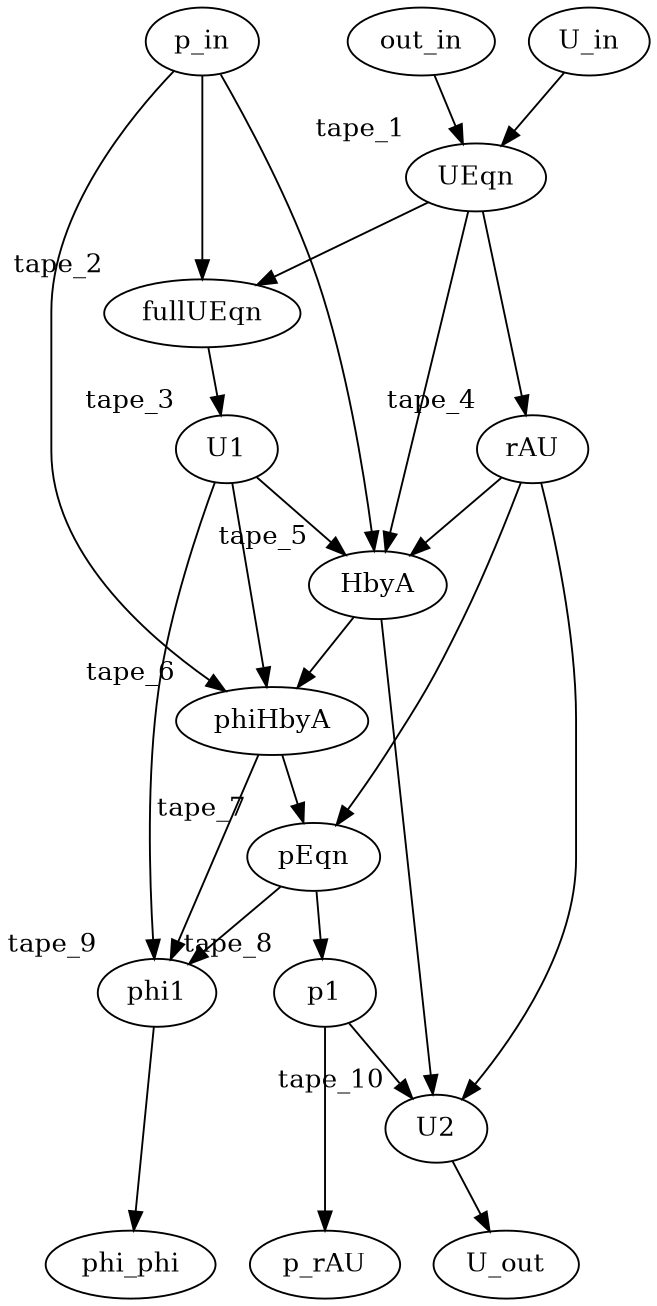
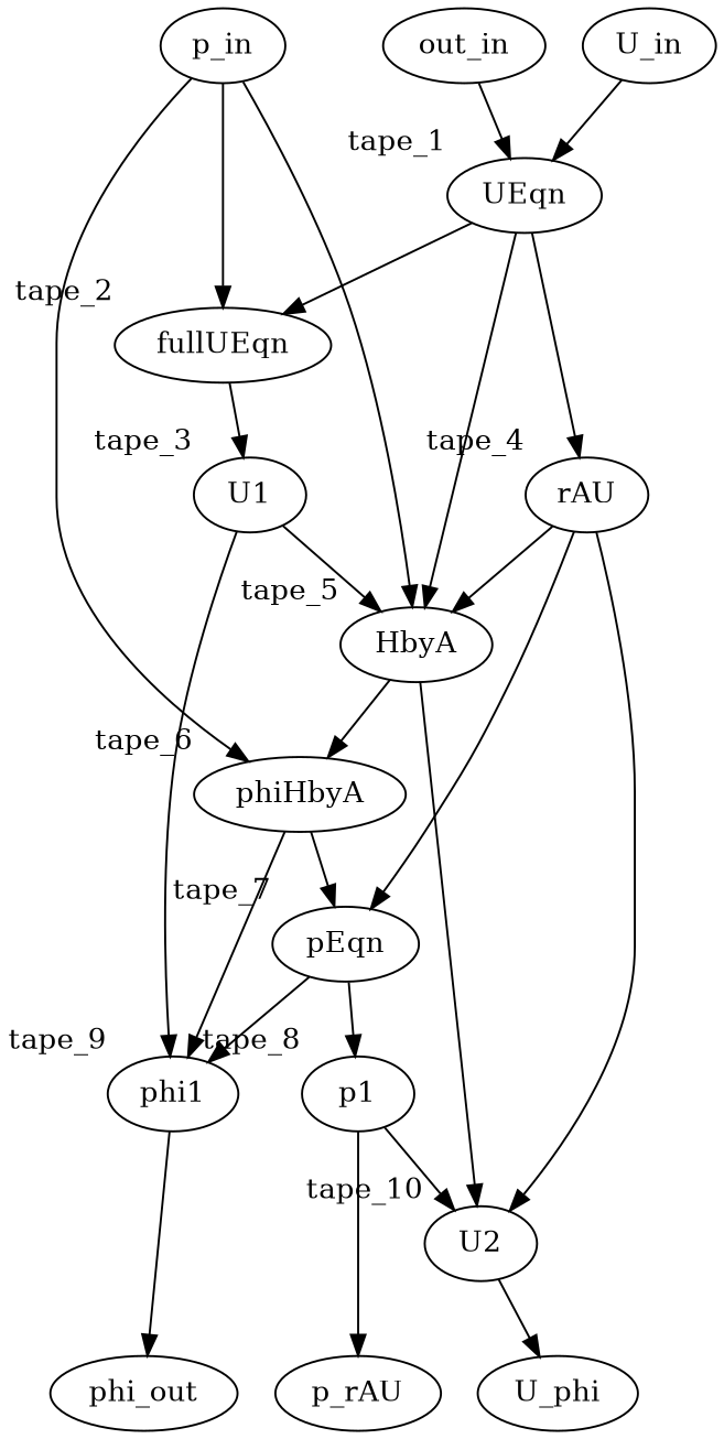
  digraph {
    U_in
    p_in
    n3 [label=out_in]
-   U_out
+   U_out [label=U_phi]
    n5 [label=p_rAU]
-   phi_out [label=phi_phi]
+   phi_out
    UEqn [xlabel=tape_1]
    fullUEqn [xlabel=tape_2]
    HbyA [xlabel=tape_5]
    phiHbyA [xlabel=tape_6]
    rAU [xlabel=tape_4]
    U1 [xlabel=tape_3]
    U2 [xlabel=tape_10]
    pEqn [xlabel=tape_7]
    phi1 [xlabel=tape_9]
    p1 [xlabel=tape_8]
    subgraph sub_1 {
      rank=min
      U_in
      p_in
      n3
    }
    subgraph sub_2 {
      rank=max
      U_out
      n5
      phi_out
    }
    U_in -> UEqn
    p_in -> fullUEqn
    p_in -> HbyA
    p_in -> phiHbyA
    n3 -> UEqn
    UEqn -> fullUEqn
    UEqn -> HbyA
    UEqn -> rAU
    fullUEqn -> U1
    HbyA -> phiHbyA
    HbyA -> U2
    phiHbyA -> pEqn
    phiHbyA -> phi1
    rAU -> HbyA
    rAU -> U2
    rAU -> pEqn
    U1 -> HbyA
-   U1 -> phiHbyA
    U1 -> phi1
    U2 -> U_out
    pEqn -> phi1
    pEqn -> p1
    phi1 -> phi_out
    p1 -> n5
    p1 -> U2
  }
